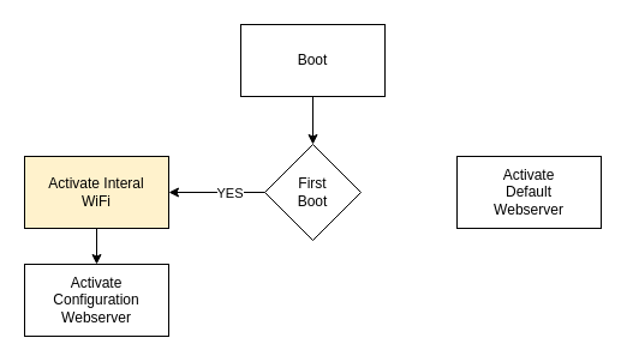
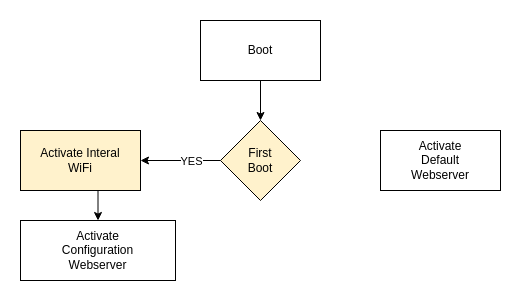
  <mxCell id="0" />
  <mxCell id="1" parent="0" />
  <mxCell id="2" value="Boot" style="rounded=0;whiteSpace=wrap;html=1;" vertex="1" parent="1"><mxGeometry x="200" y="20" width="120" height="60" as="geometry" /></mxCell>
- <mxCell id="3" value="First&lt;br&gt;Boot" style="rhombus;whiteSpace=wrap;html=1;" vertex="1" parent="1"><mxGeometry x="220" y="120" width="80" height="80" as="geometry" /></mxCell>
- <mxCell id="4" value="Activate&lt;br&gt;Configuration&lt;br&gt;Webserver" style="rounded=0;whiteSpace=wrap;html=1;" vertex="1" parent="1"><mxGeometry x="20" y="220" width="120" height="60" as="geometry" /></mxCell>
+ <mxCell id="3" value="First&lt;br&gt;Boot" style="rhombus;whiteSpace=wrap;html=1;fillColor=#fff2cc;" vertex="1" parent="1"><mxGeometry x="220" y="120" width="80" height="80" as="geometry" /></mxCell>
+ <mxCell id="4" value="Activate&lt;br&gt;Configuration&lt;br&gt;Webserver" style="rounded=0;whiteSpace=wrap;html=1;" vertex="1" parent="1"><mxGeometry x="20" y="220" width="155" height="60" as="geometry" /></mxCell>
  <mxCell id="5" value="Activate&lt;br&gt;Default&lt;br&gt;Webserver" style="rounded=0;whiteSpace=wrap;html=1;" vertex="1" parent="1"><mxGeometry x="380" y="130" width="120" height="60" as="geometry" /></mxCell>
  <mxCell id="6" value="" style="endArrow=classic;html=1;entryX=0.5;entryY=0;entryDx=0;entryDy=0;exitX=0.5;exitY=1;exitDx=0;exitDy=0;" edge="1" parent="1" source="2" target="3"><mxGeometry width="50" height="50" relative="1" as="geometry"><mxPoint x="230" y="200" as="sourcePoint" /><mxPoint x="280" y="150" as="targetPoint" /></mxGeometry></mxCell>
  <mxCell id="7" style="edgeStyle=orthogonalEdgeStyle;rounded=0;orthogonalLoop=1;jettySize=auto;html=1;exitX=0.5;exitY=1;exitDx=0;exitDy=0;entryX=0.5;entryY=0;entryDx=0;entryDy=0;" edge="1" parent="1" source="8" target="4"><mxGeometry relative="1" as="geometry" /></mxCell>
  <mxCell id="8" value="Activate Interal&lt;br&gt;WiFi" style="rounded=0;whiteSpace=wrap;html=1;fillColor=#fff2cc;" vertex="1" parent="1"><mxGeometry x="20" y="130" width="120" height="60" as="geometry" /></mxCell>
  <mxCell id="9" value="" style="endArrow=classic;html=1;exitX=0;exitY=0.5;exitDx=0;exitDy=0;entryX=1;entryY=0.5;entryDx=0;entryDy=0;" edge="1" parent="1" source="3" target="8"><mxGeometry relative="1" as="geometry"><mxPoint x="260" y="220" as="sourcePoint" /><mxPoint x="360" y="220" as="targetPoint" /></mxGeometry></mxCell>
  <mxCell id="10" value="YES" style="edgeLabel;resizable=0;html=1;align=center;verticalAlign=middle;" connectable="0" vertex="1" parent="9"><mxGeometry relative="1" as="geometry"><mxPoint x="10" as="offset" /></mxGeometry></mxCell>
